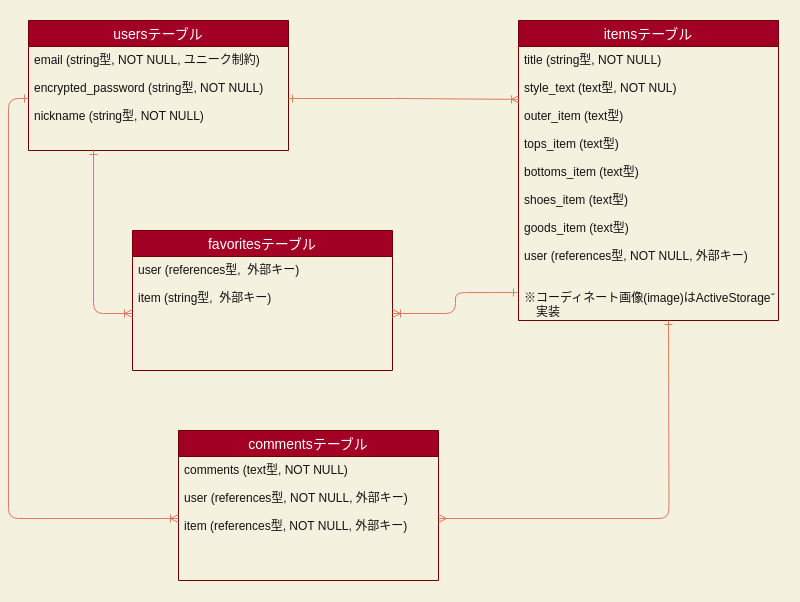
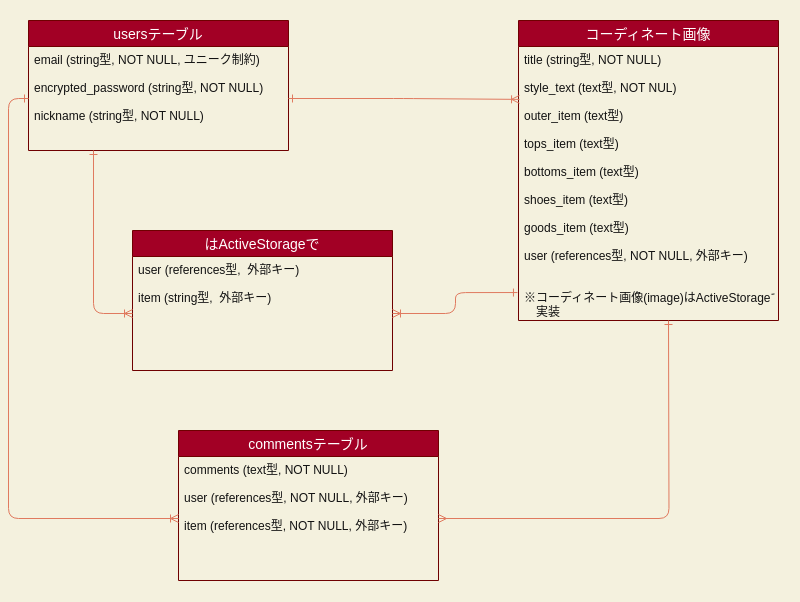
  <mxCell id="0" />
  <mxCell id="1" parent="0" />
  <mxCell id="2" value="usersテーブル" style="swimlane;fontStyle=0;childLayout=stackLayout;horizontal=1;startSize=26;horizontalStack=0;resizeParent=1;resizeParentMax=0;resizeLast=0;collapsible=1;marginBottom=0;align=center;fontSize=14;rounded=0;fontColor=#ffffff;strokeColor=#6F0000;fillColor=#a20025;" parent="1" vertex="1"><mxGeometry x="20" y="20" width="260" height="130" as="geometry" /></mxCell>
  <mxCell id="3" value="email (string型, NOT NULL, ユニーク制約)&#10;&#10;encrypted_password (string型, NOT NULL)&#10;&#10;nickname (string型, NOT NULL)" style="text;strokeColor=none;fillColor=none;spacingLeft=4;spacingRight=4;overflow=hidden;rotatable=0;points=[[0,0.5],[1,0.5]];portConstraint=eastwest;fontSize=12;fontColor=#121212;" parent="2" vertex="1"><mxGeometry y="26" width="260" height="104" as="geometry" /></mxCell>
- <mxCell id="4" value="favoritesテーブル" style="swimlane;fontStyle=0;childLayout=stackLayout;horizontal=1;startSize=26;horizontalStack=0;resizeParent=1;resizeParentMax=0;resizeLast=0;collapsible=1;marginBottom=0;align=center;fontSize=14;rounded=0;fontColor=#ffffff;strokeColor=#6F0000;fillColor=#a20025;" parent="1" vertex="1"><mxGeometry x="124" y="230" width="260" height="140" as="geometry" /></mxCell>
+ <mxCell id="4" value="はActiveStorageで" style="swimlane;fontStyle=0;childLayout=stackLayout;horizontal=1;startSize=26;horizontalStack=0;resizeParent=1;resizeParentMax=0;resizeLast=0;collapsible=1;marginBottom=0;align=center;fontSize=14;rounded=0;fontColor=#ffffff;strokeColor=#6F0000;fillColor=#a20025;" parent="1" vertex="1"><mxGeometry x="124" y="230" width="260" height="140" as="geometry" /></mxCell>
  <mxCell id="5" value="user (references型,  外部キー)&#10;&#10;item (string型,  外部キー)" style="text;strokeColor=none;fillColor=none;spacingLeft=4;spacingRight=4;overflow=hidden;rotatable=0;points=[[0,0.5],[1,0.5]];portConstraint=eastwest;fontSize=12;fontColor=#121212;" parent="4" vertex="1"><mxGeometry y="26" width="260" height="114" as="geometry" /></mxCell>
- <mxCell id="6" value="itemsテーブル" style="swimlane;fontStyle=0;childLayout=stackLayout;horizontal=1;startSize=26;horizontalStack=0;resizeParent=1;resizeParentMax=0;resizeLast=0;collapsible=1;marginBottom=0;align=center;fontSize=14;rounded=0;fontColor=#ffffff;strokeColor=#6F0000;fillColor=#a20025;" parent="1" vertex="1"><mxGeometry x="510" y="20" width="260" height="300" as="geometry" /></mxCell>
+ <mxCell id="6" value="コーディネート画像" style="swimlane;fontStyle=0;childLayout=stackLayout;horizontal=1;startSize=26;horizontalStack=0;resizeParent=1;resizeParentMax=0;resizeLast=0;collapsible=1;marginBottom=0;align=center;fontSize=14;rounded=0;fontColor=#ffffff;strokeColor=#6F0000;fillColor=#a20025;" parent="1" vertex="1"><mxGeometry x="510" y="20" width="260" height="300" as="geometry" /></mxCell>
  <mxCell id="7" value="title (string型, NOT NULL)&#10;&#10;style_text (text型, NOT NUL)&#10;&#10;outer_item (text型)&#10;&#10;tops_item (text型)&#10;&#10;bottoms_item (text型)&#10;&#10;shoes_item (text型)&#10;&#10;goods_item (text型)&#10;&#10;user (references型, NOT NULL, 外部キー)&#10;&#10;&#10;※コーディネート画像(image)はActiveStorageで&#10;　実装" style="text;strokeColor=none;fillColor=none;spacingLeft=4;spacingRight=4;overflow=hidden;rotatable=0;points=[[0,0.5],[1,0.5]];portConstraint=eastwest;fontSize=12;labelBackgroundColor=none;fontColor=#121212;" parent="6" vertex="1"><mxGeometry y="26" width="260" height="274" as="geometry" /></mxCell>
  <mxCell id="8" value="commentsテーブル" style="swimlane;fontStyle=0;childLayout=stackLayout;horizontal=1;startSize=26;horizontalStack=0;resizeParent=1;resizeParentMax=0;resizeLast=0;collapsible=1;marginBottom=0;align=center;fontSize=14;rounded=0;fontColor=#ffffff;strokeColor=#6F0000;fillColor=#a20025;" parent="1" vertex="1"><mxGeometry x="170" y="430" width="260" height="150" as="geometry" /></mxCell>
  <mxCell id="9" value="comments (text型, NOT NULL)&#10;&#10;user (references型, NOT NULL, 外部キー)&#10;&#10;item (references型, NOT NULL, 外部キー)&#10;" style="text;strokeColor=none;fillColor=none;spacingLeft=4;spacingRight=4;overflow=hidden;rotatable=0;points=[[0,0.5],[1,0.5]];portConstraint=eastwest;fontSize=12;fontColor=#121212;" parent="8" vertex="1"><mxGeometry y="26" width="260" height="124" as="geometry" /></mxCell>
  <mxCell id="10" style="edgeStyle=orthogonalEdgeStyle;curved=0;rounded=1;orthogonalLoop=1;jettySize=auto;html=1;exitX=0;exitY=0.5;exitDx=0;exitDy=0;entryX=0;entryY=0.5;entryDx=0;entryDy=0;fontColor=#121212;strokeColor=#E07A5F;fillColor=#F2CC8F;endArrow=ERoneToMany;endFill=0;startArrow=ERone;startFill=0;" parent="1" source="3" target="9" edge="1"><mxGeometry relative="1" as="geometry" /></mxCell>
  <mxCell id="11" style="edgeStyle=orthogonalEdgeStyle;curved=0;rounded=1;orthogonalLoop=1;jettySize=auto;html=1;exitX=1;exitY=0.5;exitDx=0;exitDy=0;fontColor=#121212;strokeColor=#E07A5F;fillColor=#F2CC8F;startArrow=ERmany;startFill=0;endArrow=ERone;endFill=0;" parent="1" source="9" edge="1"><mxGeometry relative="1" as="geometry"><mxPoint x="660" y="320" as="targetPoint" /></mxGeometry></mxCell>
  <mxCell id="12" style="edgeStyle=orthogonalEdgeStyle;curved=0;rounded=1;orthogonalLoop=1;jettySize=auto;html=1;exitX=1;exitY=0.5;exitDx=0;exitDy=0;entryX=0.004;entryY=0.193;entryDx=0;entryDy=0;entryPerimeter=0;fontColor=#121212;strokeColor=#E07A5F;fillColor=#F2CC8F;startArrow=ERone;startFill=0;endArrow=ERoneToMany;endFill=0;" parent="1" source="3" target="7" edge="1"><mxGeometry relative="1" as="geometry" /></mxCell>
  <mxCell id="13" style="edgeStyle=orthogonalEdgeStyle;curved=0;rounded=1;orthogonalLoop=1;jettySize=auto;html=1;exitX=0;exitY=0.5;exitDx=0;exitDy=0;entryX=0.25;entryY=1;entryDx=0;entryDy=0;entryPerimeter=0;fontColor=#121212;strokeColor=#E07A5F;fillColor=#F2CC8F;startArrow=ERoneToMany;startFill=0;endArrow=ERone;endFill=0;" parent="1" source="5" target="3" edge="1"><mxGeometry relative="1" as="geometry" /></mxCell>
  <mxCell id="14" style="edgeStyle=orthogonalEdgeStyle;curved=0;rounded=1;orthogonalLoop=1;jettySize=auto;html=1;exitX=1;exitY=0.5;exitDx=0;exitDy=0;entryX=-0.004;entryY=0.898;entryDx=0;entryDy=0;entryPerimeter=0;fontColor=#121212;strokeColor=#E07A5F;fillColor=#F2CC8F;startArrow=ERoneToMany;startFill=0;endArrow=ERone;endFill=0;" parent="1" source="5" target="7" edge="1"><mxGeometry relative="1" as="geometry" /></mxCell>
